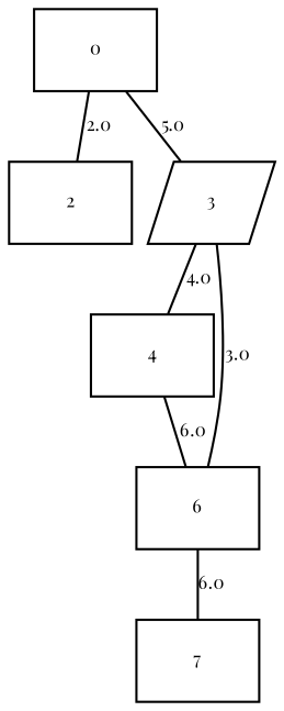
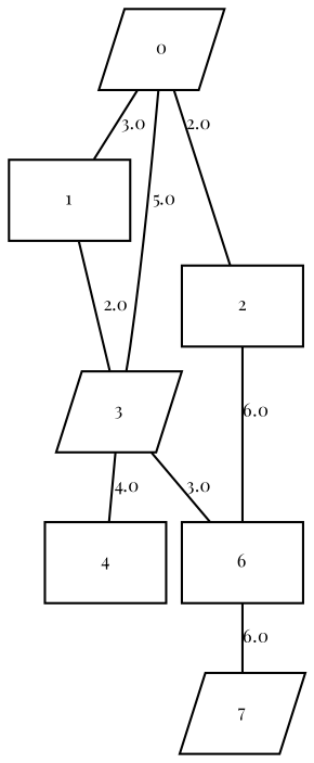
  graph {
    fontname="Playfair Display"
    nodesep=0.1
    ranksep=0.3
    node [fontname="Playfair Display" fontsize=8 shape=box]
    edge [arrowsize=0.6 fontname="Playfair Display" fontsize=8]
-   0
+   0 [shape=parallelogram]
+   1
    2
    3 [shape=parallelogram]
    4
    6
-   7
+   7 [shape=parallelogram]
+   0 -- 1 [label=3.0]
    0 -- 2 [label=2.0]
    0 -- 3 [label=5.0]
+   1 -- 3 [label=2.0]
    3 -- 4 [label=4.0]
    3 -- 6 [label=3.0]
-   4 -- 6 [label=6.0]
+   2 -- 6 [label=6.0]
    6 -- 7 [label=6.0]
  }
